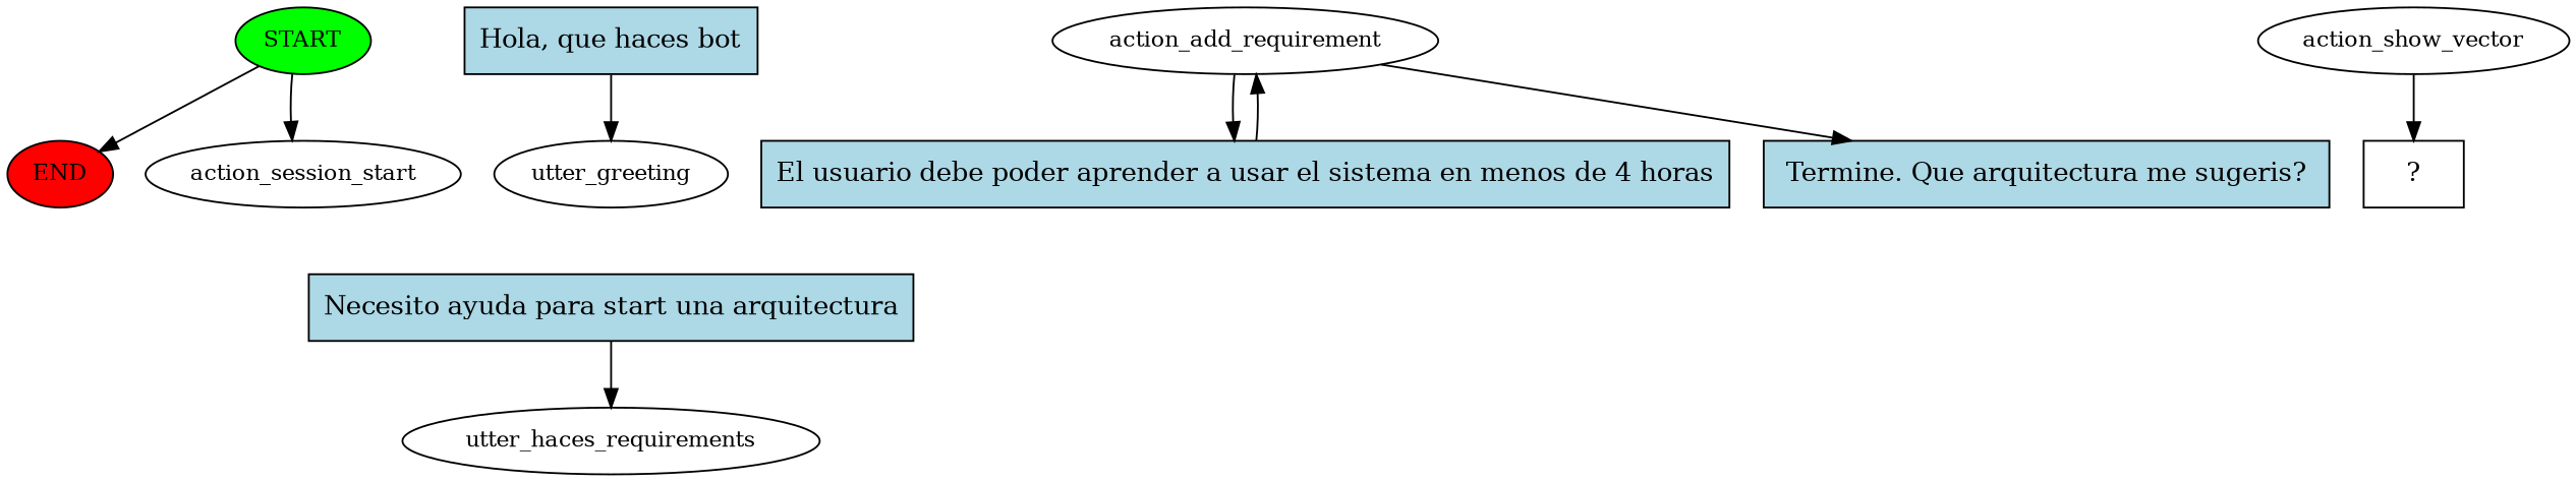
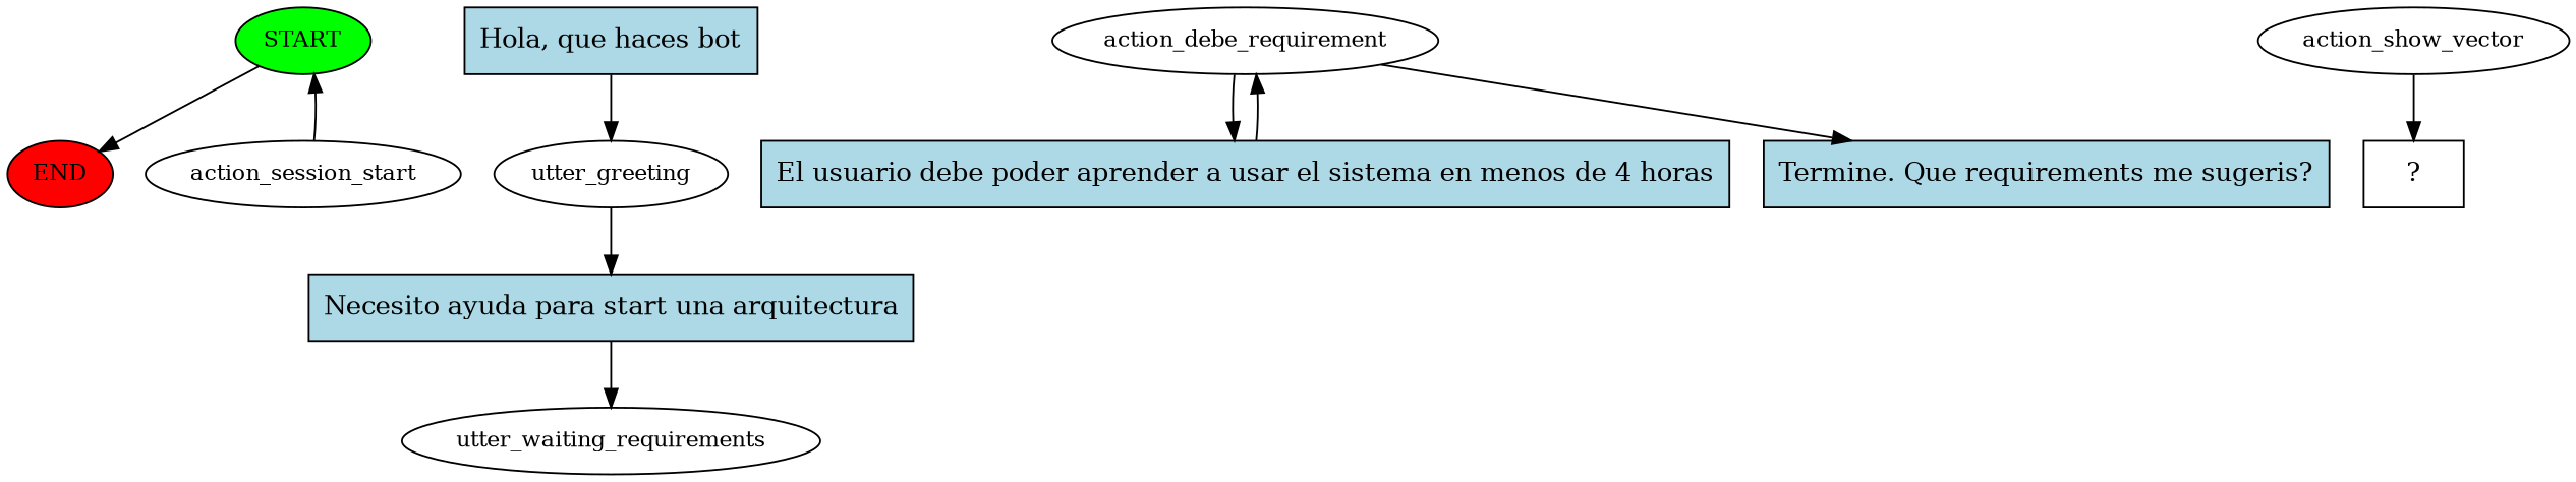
  digraph {
    node [fontsize=12]
    n1 [fillcolor=green label=START style=filled]
    n2 [fillcolor=red label=END style=filled]
    n3 [label=action_session_start]
    n4 [fillcolor=lightblue label="Hola, que haces bot" shape=rect style=filled fontsize=""]
    n5 [label=utter_greeting]
    n6 [fillcolor=lightblue label="Necesito ayuda para start una arquitectura" shape=rect style=filled fontsize=""]
-   n7 [label=utter_haces_requirements]
-   n8 [label=action_add_requirement]
+   n7 [label=utter_waiting_requirements]
+   n8 [label=action_debe_requirement]
    n9 [fillcolor=lightblue label="El usuario debe poder aprender a usar el sistema en menos de 4 horas" shape=rect style=filled fontsize=""]
-   n10 [fillcolor=lightblue label="Termine. Que arquitectura me sugeris?" shape=rect style=filled fontsize=""]
+   n10 [fillcolor=lightblue label="Termine. Que requirements me sugeris?" shape=rect style=filled fontsize=""]
    n11 [label=action_show_vector]
    n12 [label="  ?  " shape=rect fontsize=""]
    n1 -> n2
-   n1 -> n3
+   n3 -> n1
    n4 -> n5
+   n5 -> n6
    n6 -> n7
    n8 -> n9
    n8 -> n10
    n9 -> n8
    n11 -> n12
  }
